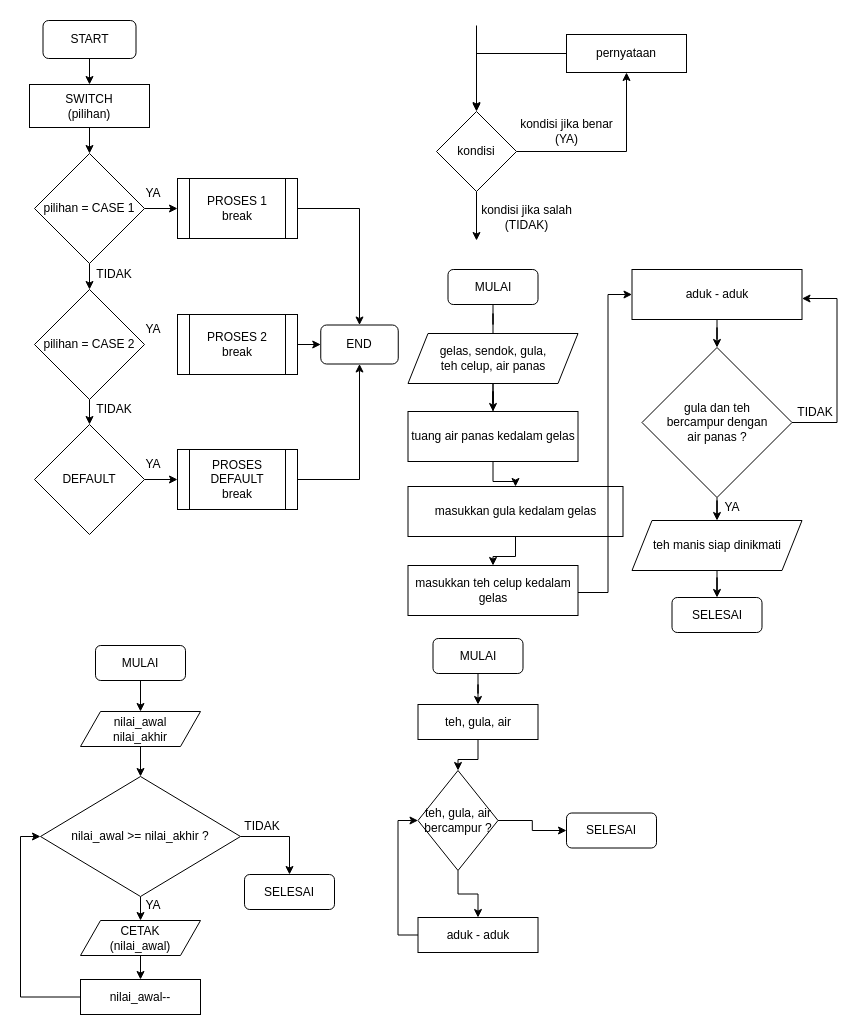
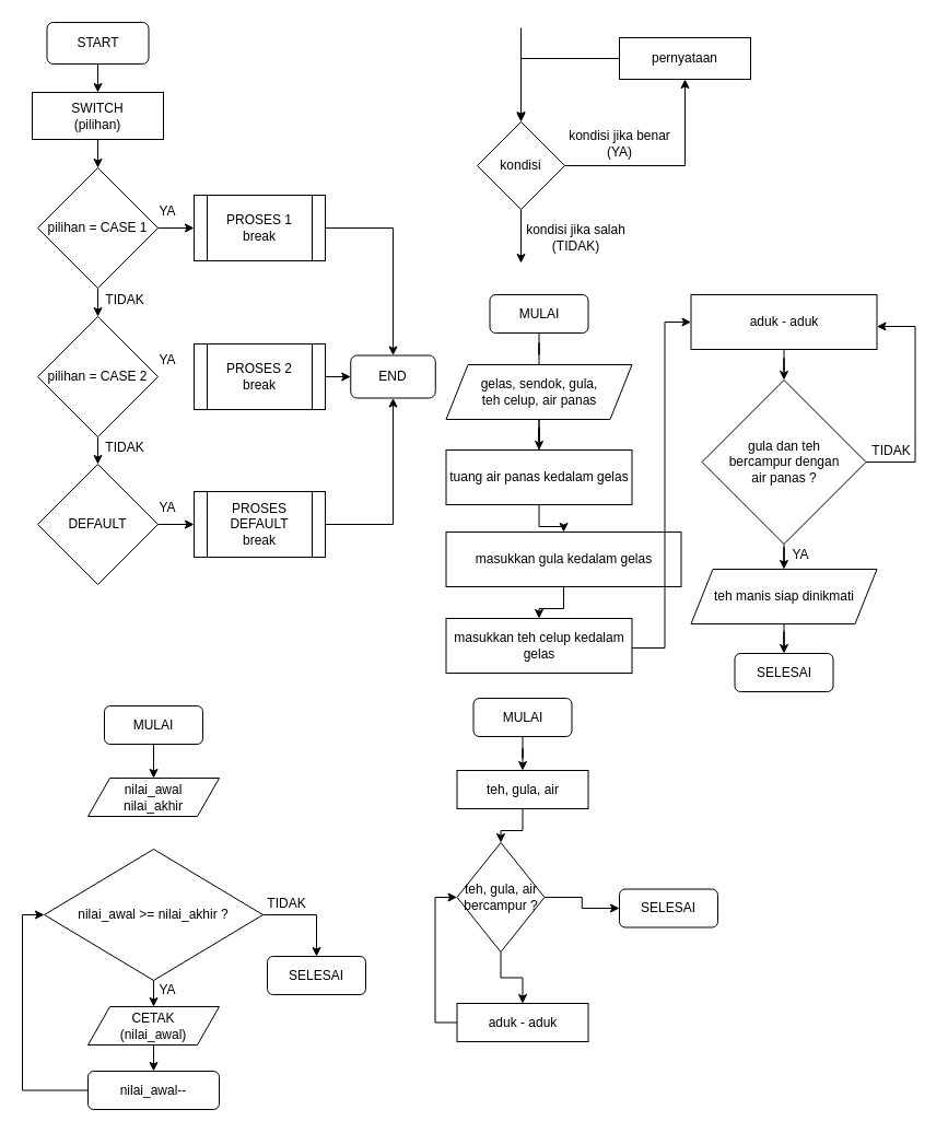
  <mxCell id="0" />
  <mxCell id="1" parent="0" />
  <mxCell id="2" value="" style="edgeStyle=orthogonalEdgeStyle;rounded=0;orthogonalLoop=1;jettySize=auto;html=1;" parent="1" source="3" target="24" edge="1"><mxGeometry relative="1" as="geometry" /></mxCell>
  <mxCell id="3" value="START" style="rounded=1;whiteSpace=wrap;html=1;" parent="1" vertex="1"><mxGeometry x="42.5" y="20" width="93" height="38" as="geometry" /></mxCell>
  <mxCell id="4" value="" style="edgeStyle=orthogonalEdgeStyle;rounded=0;orthogonalLoop=1;jettySize=auto;html=1;" parent="1" source="6" target="8" edge="1"><mxGeometry relative="1" as="geometry" /></mxCell>
  <mxCell id="5" value="" style="edgeStyle=orthogonalEdgeStyle;rounded=0;orthogonalLoop=1;jettySize=auto;html=1;" parent="1" source="6" target="12" edge="1"><mxGeometry relative="1" as="geometry" /></mxCell>
  <mxCell id="6" value="pilihan&amp;nbsp;= CASE 1" style="rhombus;whiteSpace=wrap;html=1;rounded=0;sketch=0;shadow=0;" parent="1" vertex="1"><mxGeometry x="34" y="153" width="110" height="110" as="geometry" /></mxCell>
  <mxCell id="7" value="" style="edgeStyle=orthogonalEdgeStyle;rounded=0;orthogonalLoop=1;jettySize=auto;html=1;" parent="1" source="8" target="10" edge="1"><mxGeometry relative="1" as="geometry" /></mxCell>
  <mxCell id="8" value="pilihan&amp;nbsp;=&amp;nbsp;CASE 2" style="rhombus;whiteSpace=wrap;html=1;" parent="1" vertex="1"><mxGeometry x="34" y="289" width="110" height="110" as="geometry" /></mxCell>
  <mxCell id="9" value="" style="edgeStyle=orthogonalEdgeStyle;rounded=0;orthogonalLoop=1;jettySize=auto;html=1;" parent="1" source="10" target="16" edge="1"><mxGeometry relative="1" as="geometry" /></mxCell>
  <mxCell id="10" value="DEFAULT" style="rhombus;whiteSpace=wrap;html=1;" parent="1" vertex="1"><mxGeometry x="34" y="424" width="110" height="110" as="geometry" /></mxCell>
  <mxCell id="11" value="" style="edgeStyle=orthogonalEdgeStyle;rounded=0;orthogonalLoop=1;jettySize=auto;html=1;entryX=0.5;entryY=0;entryDx=0;entryDy=0;" parent="1" source="12" target="17" edge="1"><mxGeometry relative="1" as="geometry"><mxPoint x="367.8" y="324.5" as="targetPoint" /></mxGeometry></mxCell>
  <mxCell id="12" value="PROSES 1&lt;br&gt;break" style="shape=process;whiteSpace=wrap;html=1;backgroundOutline=1;" parent="1" vertex="1"><mxGeometry x="177" y="178" width="120" height="60" as="geometry" /></mxCell>
  <mxCell id="13" value="" style="edgeStyle=orthogonalEdgeStyle;rounded=0;orthogonalLoop=1;jettySize=auto;html=1;entryX=0;entryY=0.5;entryDx=0;entryDy=0;" parent="1" source="14" target="17" edge="1"><mxGeometry relative="1" as="geometry"><mxPoint x="329" y="344" as="targetPoint" /></mxGeometry></mxCell>
  <mxCell id="14" value="PROSES 2&lt;br&gt;break" style="shape=process;whiteSpace=wrap;html=1;backgroundOutline=1;" parent="1" vertex="1"><mxGeometry x="177" y="314" width="120" height="60" as="geometry" /></mxCell>
  <mxCell id="15" value="" style="edgeStyle=orthogonalEdgeStyle;rounded=0;orthogonalLoop=1;jettySize=auto;html=1;entryX=0.5;entryY=1;entryDx=0;entryDy=0;" parent="1" source="16" target="17" edge="1"><mxGeometry relative="1" as="geometry"><mxPoint x="469" y="361" as="targetPoint" /></mxGeometry></mxCell>
  <mxCell id="16" value="PROSES DEFAULT&lt;br&gt;break" style="shape=process;whiteSpace=wrap;html=1;backgroundOutline=1;" parent="1" vertex="1"><mxGeometry x="177" y="449" width="120" height="60" as="geometry" /></mxCell>
  <mxCell id="17" value="END" style="rounded=1;whiteSpace=wrap;html=1;" parent="1" vertex="1"><mxGeometry x="320.25" y="324.5" width="77.5" height="39" as="geometry" /></mxCell>
  <mxCell id="18" value="YA" style="text;html=1;strokeColor=none;fillColor=none;align=center;verticalAlign=middle;whiteSpace=wrap;rounded=0;" parent="1" vertex="1"><mxGeometry x="123" y="178" width="60" height="30" as="geometry" /></mxCell>
  <mxCell id="19" value="TIDAK" style="text;html=1;strokeColor=none;fillColor=none;align=center;verticalAlign=middle;whiteSpace=wrap;rounded=0;" parent="1" vertex="1"><mxGeometry x="84" y="259" width="60" height="30" as="geometry" /></mxCell>
  <mxCell id="20" value="TIDAK" style="text;html=1;strokeColor=none;fillColor=none;align=center;verticalAlign=middle;whiteSpace=wrap;rounded=0;" parent="1" vertex="1"><mxGeometry x="84" y="394" width="60" height="30" as="geometry" /></mxCell>
  <mxCell id="21" value="YA" style="text;html=1;strokeColor=none;fillColor=none;align=center;verticalAlign=middle;whiteSpace=wrap;rounded=0;" parent="1" vertex="1"><mxGeometry x="123" y="314" width="60" height="30" as="geometry" /></mxCell>
  <mxCell id="22" value="YA" style="text;html=1;strokeColor=none;fillColor=none;align=center;verticalAlign=middle;whiteSpace=wrap;rounded=0;" parent="1" vertex="1"><mxGeometry x="123" y="449" width="60" height="30" as="geometry" /></mxCell>
  <mxCell id="23" value="" style="edgeStyle=orthogonalEdgeStyle;rounded=0;orthogonalLoop=1;jettySize=auto;html=1;" parent="1" source="24" target="6" edge="1"><mxGeometry relative="1" as="geometry" /></mxCell>
  <mxCell id="24" value="SWITCH&lt;br&gt;(pilihan)" style="rounded=0;whiteSpace=wrap;html=1;" parent="1" vertex="1"><mxGeometry x="29" y="84" width="120" height="43" as="geometry" /></mxCell>
  <mxCell id="25" value="" style="edgeStyle=orthogonalEdgeStyle;rounded=0;orthogonalLoop=1;jettySize=auto;html=1;" edge="1" parent="1" source="27" target="29"><mxGeometry relative="1" as="geometry" /></mxCell>
  <mxCell id="26" style="edgeStyle=orthogonalEdgeStyle;rounded=0;orthogonalLoop=1;jettySize=auto;html=1;" edge="1" parent="1" source="27"><mxGeometry relative="1" as="geometry"><mxPoint x="476" y="240" as="targetPoint" /></mxGeometry></mxCell>
  <mxCell id="27" value="kondisi" style="rhombus;whiteSpace=wrap;html=1;" vertex="1" parent="1"><mxGeometry x="436" y="111" width="80" height="80" as="geometry" /></mxCell>
  <mxCell id="28" style="edgeStyle=orthogonalEdgeStyle;rounded=0;orthogonalLoop=1;jettySize=auto;html=1;" edge="1" parent="1" source="29" target="27"><mxGeometry relative="1" as="geometry" /></mxCell>
  <mxCell id="29" value="pernyataan" style="rounded=0;whiteSpace=wrap;html=1;" vertex="1" parent="1"><mxGeometry x="566" y="34" width="120" height="38" as="geometry" /></mxCell>
  <mxCell id="30" value="" style="endArrow=classic;html=1;rounded=0;" edge="1" parent="1"><mxGeometry width="50" height="50" relative="1" as="geometry"><mxPoint x="476" y="25" as="sourcePoint" /><mxPoint x="476" y="110" as="targetPoint" /></mxGeometry></mxCell>
  <mxCell id="31" value="kondisi jika benar&lt;br&gt;(YA)" style="text;html=1;strokeColor=none;fillColor=none;align=center;verticalAlign=middle;whiteSpace=wrap;rounded=0;" vertex="1" parent="1"><mxGeometry x="519" y="116" width="95" height="30" as="geometry" /></mxCell>
  <mxCell id="32" value="kondisi jika salah&lt;br&gt;(TIDAK)" style="text;html=1;strokeColor=none;fillColor=none;align=center;verticalAlign=middle;whiteSpace=wrap;rounded=0;" vertex="1" parent="1"><mxGeometry x="477" y="202" width="99" height="30" as="geometry" /></mxCell>
  <mxCell id="33" value="" style="edgeStyle=orthogonalEdgeStyle;rounded=0;orthogonalLoop=1;jettySize=auto;html=1;startArrow=none;" edge="1" parent="1" source="50" target="48"><mxGeometry relative="1" as="geometry" /></mxCell>
  <mxCell id="34" value="MULAI" style="rounded=1;whiteSpace=wrap;html=1;" vertex="1" parent="1"><mxGeometry x="447.5" y="269" width="90" height="35" as="geometry" /></mxCell>
  <mxCell id="35" value="" style="edgeStyle=orthogonalEdgeStyle;rounded=0;orthogonalLoop=1;jettySize=auto;html=1;startArrow=none;" edge="1" parent="1" source="48" target="37"><mxGeometry relative="1" as="geometry" /></mxCell>
  <mxCell id="36" value="" style="edgeStyle=orthogonalEdgeStyle;rounded=0;orthogonalLoop=1;jettySize=auto;html=1;" edge="1" parent="1" source="37" target="39"><mxGeometry relative="1" as="geometry" /></mxCell>
  <mxCell id="37" value="masukkan gula kedalam gelas" style="rounded=0;whiteSpace=wrap;html=1;" vertex="1" parent="1"><mxGeometry x="407.5" y="486" width="215" height="50" as="geometry" /></mxCell>
  <mxCell id="38" value="" style="edgeStyle=orthogonalEdgeStyle;rounded=0;orthogonalLoop=1;jettySize=auto;html=1;" edge="1" parent="1" source="39" target="41"><mxGeometry relative="1" as="geometry"><Array as="points"><mxPoint x="607.5" y="592" /><mxPoint x="607.5" y="294" /></Array></mxGeometry></mxCell>
  <mxCell id="39" value="masukkan teh celup kedalam gelas" style="rounded=0;whiteSpace=wrap;html=1;" vertex="1" parent="1"><mxGeometry x="407.5" y="565" width="170" height="50" as="geometry" /></mxCell>
  <mxCell id="40" value="" style="edgeStyle=orthogonalEdgeStyle;rounded=0;orthogonalLoop=1;jettySize=auto;html=1;" edge="1" parent="1" source="41" target="44"><mxGeometry relative="1" as="geometry" /></mxCell>
  <mxCell id="41" value="aduk - aduk" style="rounded=0;whiteSpace=wrap;html=1;" vertex="1" parent="1"><mxGeometry x="631.5" y="269" width="170" height="50" as="geometry" /></mxCell>
  <mxCell id="42" value="" style="edgeStyle=orthogonalEdgeStyle;rounded=0;orthogonalLoop=1;jettySize=auto;html=1;" edge="1" parent="1" source="44" target="46"><mxGeometry relative="1" as="geometry" /></mxCell>
  <mxCell id="43" style="edgeStyle=orthogonalEdgeStyle;rounded=0;orthogonalLoop=1;jettySize=auto;html=1;" edge="1" parent="1" source="44" target="41"><mxGeometry relative="1" as="geometry"><Array as="points"><mxPoint x="836.5" y="422" /><mxPoint x="836.5" y="298" /></Array></mxGeometry></mxCell>
  <mxCell id="44" value="gula dan teh&lt;br&gt;bercampur dengan&lt;br&gt;air panas ?" style="rhombus;whiteSpace=wrap;html=1;" vertex="1" parent="1"><mxGeometry x="641.5" y="347" width="150" height="150" as="geometry" /></mxCell>
  <mxCell id="45" value="" style="edgeStyle=orthogonalEdgeStyle;rounded=0;orthogonalLoop=1;jettySize=auto;html=1;" edge="1" parent="1" source="46" target="47"><mxGeometry relative="1" as="geometry" /></mxCell>
  <mxCell id="46" value="teh manis siap dinikmati" style="shape=parallelogram;perimeter=parallelogramPerimeter;whiteSpace=wrap;html=1;fixedSize=1;" vertex="1" parent="1"><mxGeometry x="631.5" y="520" width="170" height="50" as="geometry" /></mxCell>
  <mxCell id="47" value="SELESAI" style="rounded=1;whiteSpace=wrap;html=1;" vertex="1" parent="1"><mxGeometry x="671.5" y="597" width="90" height="35" as="geometry" /></mxCell>
  <mxCell id="48" value="tuang air panas kedalam gelas" style="rounded=0;whiteSpace=wrap;html=1;" vertex="1" parent="1"><mxGeometry x="407.5" y="411" width="170" height="50" as="geometry" /></mxCell>
  <mxCell id="49" value="" style="edgeStyle=orthogonalEdgeStyle;rounded=0;orthogonalLoop=1;jettySize=auto;html=1;endArrow=none;" edge="1" parent="1" source="50" target="48"><mxGeometry relative="1" as="geometry"><mxPoint x="494.5" y="386" as="sourcePoint" /><mxPoint x="492.5" y="486" as="targetPoint" /></mxGeometry></mxCell>
  <mxCell id="50" value="gelas, sendok, gula,&lt;br&gt;teh celup, air panas" style="shape=parallelogram;perimeter=parallelogramPerimeter;whiteSpace=wrap;html=1;fixedSize=1;" vertex="1" parent="1"><mxGeometry x="407.5" y="333" width="170" height="50" as="geometry" /></mxCell>
  <mxCell id="51" value="" style="edgeStyle=orthogonalEdgeStyle;rounded=0;orthogonalLoop=1;jettySize=auto;html=1;endArrow=none;" edge="1" parent="1" source="34" target="50"><mxGeometry relative="1" as="geometry"><mxPoint x="487.5" y="304" as="sourcePoint" /><mxPoint x="492.5" y="411" as="targetPoint" /></mxGeometry></mxCell>
  <mxCell id="52" value="YA" style="text;html=1;strokeColor=none;fillColor=none;align=center;verticalAlign=middle;whiteSpace=wrap;rounded=0;" vertex="1" parent="1"><mxGeometry x="701.5" y="492" width="60" height="30" as="geometry" /></mxCell>
  <mxCell id="53" value="TIDAK" style="text;html=1;strokeColor=none;fillColor=none;align=center;verticalAlign=middle;whiteSpace=wrap;rounded=0;" vertex="1" parent="1"><mxGeometry x="784.5" y="397" width="60" height="30" as="geometry" /></mxCell>
  <mxCell id="54" value="" style="edgeStyle=orthogonalEdgeStyle;rounded=0;orthogonalLoop=1;jettySize=auto;html=1;" edge="1" parent="1" source="55" target="57"><mxGeometry relative="1" as="geometry" /></mxCell>
  <mxCell id="55" value="MULAI" style="rounded=1;whiteSpace=wrap;html=1;" vertex="1" parent="1"><mxGeometry x="95" y="645" width="90" height="35" as="geometry" /></mxCell>
- <mxCell id="56" value="" style="edgeStyle=orthogonalEdgeStyle;rounded=0;orthogonalLoop=1;jettySize=auto;html=1;" edge="1" parent="1" source="57" target="60"><mxGeometry relative="1" as="geometry" /></mxCell>
  <mxCell id="57" value="nilai_awal&lt;br&gt;nilai_akhir" style="shape=parallelogram;perimeter=parallelogramPerimeter;whiteSpace=wrap;html=1;fixedSize=1;" vertex="1" parent="1"><mxGeometry x="80" y="711" width="120" height="35" as="geometry" /></mxCell>
  <mxCell id="58" value="" style="edgeStyle=orthogonalEdgeStyle;rounded=0;orthogonalLoop=1;jettySize=auto;html=1;" edge="1" parent="1" source="60" target="62"><mxGeometry relative="1" as="geometry" /></mxCell>
  <mxCell id="59" value="" style="edgeStyle=orthogonalEdgeStyle;rounded=0;orthogonalLoop=1;jettySize=auto;html=1;" edge="1" parent="1" source="60" target="65"><mxGeometry relative="1" as="geometry"><Array as="points"><mxPoint x="289" y="836" /></Array></mxGeometry></mxCell>
  <mxCell id="60" value="nilai_awal &amp;gt;= nilai_akhir ?" style="rhombus;whiteSpace=wrap;html=1;" vertex="1" parent="1"><mxGeometry x="40" y="776" width="200" height="120" as="geometry" /></mxCell>
  <mxCell id="61" value="" style="edgeStyle=orthogonalEdgeStyle;rounded=0;orthogonalLoop=1;jettySize=auto;html=1;" edge="1" parent="1" source="62" target="64"><mxGeometry relative="1" as="geometry" /></mxCell>
  <mxCell id="62" value="CETAK&lt;br&gt;(nilai_awal)" style="shape=parallelogram;perimeter=parallelogramPerimeter;whiteSpace=wrap;html=1;fixedSize=1;" vertex="1" parent="1"><mxGeometry x="80" y="920" width="120" height="35" as="geometry" /></mxCell>
  <mxCell id="63" style="edgeStyle=orthogonalEdgeStyle;rounded=0;orthogonalLoop=1;jettySize=auto;html=1;entryX=0;entryY=0.5;entryDx=0;entryDy=0;" edge="1" parent="1" source="64" target="60"><mxGeometry relative="1" as="geometry"><Array as="points"><mxPoint x="20" y="997" /><mxPoint x="20" y="836" /></Array></mxGeometry></mxCell>
- <mxCell id="64" value="nilai_awal--" style="rounded=0;whiteSpace=wrap;html=1;" vertex="1" parent="1"><mxGeometry x="80" y="979" width="120" height="35" as="geometry" /></mxCell>
+ <mxCell id="64" value="nilai_awal--" style="whiteSpace=wrap;html=1;rounded=1;" vertex="1" parent="1"><mxGeometry x="80" y="979" width="120" height="35" as="geometry" /></mxCell>
  <mxCell id="65" value="SELESAI" style="rounded=1;whiteSpace=wrap;html=1;" vertex="1" parent="1"><mxGeometry x="244" y="874" width="90" height="35" as="geometry" /></mxCell>
  <mxCell id="66" value="YA" style="text;html=1;strokeColor=none;fillColor=none;align=center;verticalAlign=middle;whiteSpace=wrap;rounded=0;" vertex="1" parent="1"><mxGeometry x="123" y="890" width="60" height="30" as="geometry" /></mxCell>
  <mxCell id="67" value="TIDAK" style="text;html=1;strokeColor=none;fillColor=none;align=center;verticalAlign=middle;whiteSpace=wrap;rounded=0;" vertex="1" parent="1"><mxGeometry x="232" y="811" width="60" height="30" as="geometry" /></mxCell>
  <mxCell id="68" value="" style="edgeStyle=orthogonalEdgeStyle;rounded=0;orthogonalLoop=1;jettySize=auto;html=1;" edge="1" parent="1" source="69" target="77"><mxGeometry relative="1" as="geometry" /></mxCell>
  <mxCell id="69" value="MULAI" style="rounded=1;whiteSpace=wrap;html=1;" vertex="1" parent="1"><mxGeometry x="432.5" y="638" width="90" height="35" as="geometry" /></mxCell>
  <mxCell id="70" value="SELESAI" style="rounded=1;whiteSpace=wrap;html=1;" vertex="1" parent="1"><mxGeometry x="566" y="812.5" width="90" height="35" as="geometry" /></mxCell>
  <mxCell id="71" value="" style="edgeStyle=orthogonalEdgeStyle;rounded=0;orthogonalLoop=1;jettySize=auto;html=1;" edge="1" parent="1" source="73" target="75"><mxGeometry relative="1" as="geometry" /></mxCell>
  <mxCell id="72" value="" style="edgeStyle=orthogonalEdgeStyle;rounded=0;orthogonalLoop=1;jettySize=auto;html=1;" edge="1" parent="1" source="73" target="70"><mxGeometry relative="1" as="geometry" /></mxCell>
  <mxCell id="73" value="teh, gula, air&lt;br&gt;bercampur ?" style="rhombus;whiteSpace=wrap;html=1;" vertex="1" parent="1"><mxGeometry x="417.5" y="770" width="80" height="100" as="geometry" /></mxCell>
  <mxCell id="74" style="edgeStyle=orthogonalEdgeStyle;rounded=0;orthogonalLoop=1;jettySize=auto;html=1;entryX=0;entryY=0.5;entryDx=0;entryDy=0;exitX=0;exitY=0.5;exitDx=0;exitDy=0;" edge="1" parent="1" source="75" target="73"><mxGeometry relative="1" as="geometry" /></mxCell>
  <mxCell id="75" value="aduk - aduk" style="whiteSpace=wrap;html=1;" vertex="1" parent="1"><mxGeometry x="417.5" y="917" width="120" height="35" as="geometry" /></mxCell>
  <mxCell id="76" value="" style="edgeStyle=orthogonalEdgeStyle;rounded=0;orthogonalLoop=1;jettySize=auto;html=1;" edge="1" parent="1" source="77" target="73"><mxGeometry relative="1" as="geometry" /></mxCell>
  <mxCell id="77" value="teh, gula, air" style="rounded=0;whiteSpace=wrap;html=1;" vertex="1" parent="1"><mxGeometry x="417.5" y="704" width="120" height="35" as="geometry" /></mxCell>
